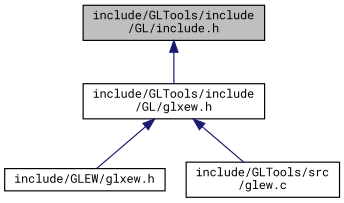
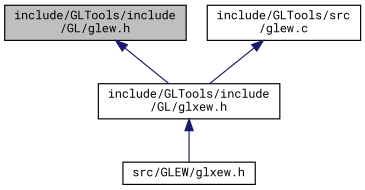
  digraph {
    fontname="Roboto Mono"
    node [color=black fillcolor=white fontname="Roboto Mono" fontsize=10 shape=record style=filled]
    edge [color=midnightblue dir=back fontname="Roboto Mono" fontsize=10 labelfontname=Helvetica labelfontsize=10 style=solid]
-   n1 [fillcolor=grey75 fontcolor=black height=0.2 label="include/GLTools/include\l/GL/include.h" width=0.4]
+   n1 [fillcolor=grey75 fontcolor=black height=0.2 label="include/GLTools/include\l/GL/glew.h" width=0.4]
    n2 [height=0.2 label="include/GLTools/include\l/GL/glxew.h" width=0.4]
-   n3 [height=0.2 label="include/GLEW/glxew.h" width=0.4]
+   n3 [height=0.2 label="src/GLEW/glxew.h" width=0.4]
    n4 [height=0.2 label="include/GLTools/src\l/glew.c" width=0.4]
    n1 -> n2
    n2 -> n3
-   n2 -> n4
+   n4 -> n2
  }
